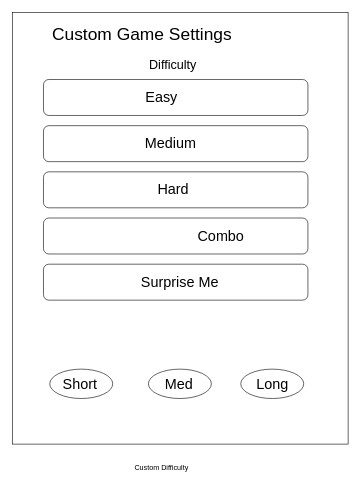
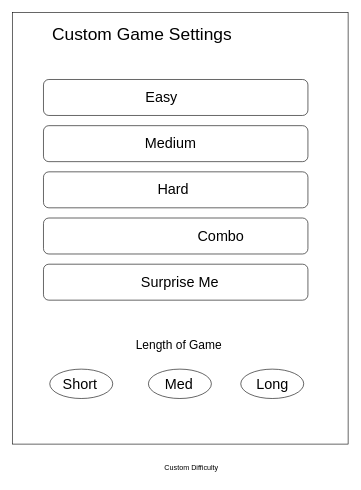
  <mxCell id="0" />
  <mxCell id="1" parent="0" />
  <mxCell id="2" value="" style="rounded=0;whiteSpace=wrap;html=1;direction=south;" parent="1" vertex="1"><mxGeometry x="20" y="20" width="560" height="720" as="geometry" /></mxCell>
- <mxCell id="3" value="Custom Difficulty" style="text;html=1;strokeColor=none;fillColor=none;align=center;verticalAlign=middle;whiteSpace=wrap;rounded=0;" vertex="1" parent="1"><mxGeometry x="204" y="765" width="130" height="30" as="geometry" /></mxCell>
+ <mxCell id="3" value="Custom Difficulty" style="text;html=1;strokeColor=none;fillColor=none;align=center;verticalAlign=middle;whiteSpace=wrap;rounded=0;" vertex="1" parent="1"><mxGeometry x="254" y="765" width="130" height="30" as="geometry" /></mxCell>
  <mxCell id="4" value="" style="rounded=1;whiteSpace=wrap;html=1;fontSize=24;" vertex="1" parent="1"><mxGeometry x="72" y="132" width="441" height="60" as="geometry" /></mxCell>
  <mxCell id="5" value="&lt;font style=&quot;font-size: 29px&quot;&gt;Custom Game Settings&lt;/font&gt;" style="text;html=1;strokeColor=none;fillColor=none;align=center;verticalAlign=middle;whiteSpace=wrap;rounded=0;fontSize=24;" vertex="1" parent="1"><mxGeometry x="58" y="41" width="357" height="30" as="geometry" /></mxCell>
  <mxCell id="6" value="" style="ellipse;whiteSpace=wrap;html=1;fontSize=24;" vertex="1" parent="1"><mxGeometry x="82.5" y="615" width="105" height="49" as="geometry" /></mxCell>
  <mxCell id="7" value="" style="ellipse;whiteSpace=wrap;html=1;fontSize=24;" vertex="1" parent="1"><mxGeometry x="247" y="615" width="105" height="49" as="geometry" /></mxCell>
  <mxCell id="8" value="" style="ellipse;whiteSpace=wrap;html=1;fontSize=24;" vertex="1" parent="1"><mxGeometry x="401" y="615" width="105" height="49" as="geometry" /></mxCell>
  <mxCell id="9" value="Short" style="text;html=1;strokeColor=none;fillColor=none;align=center;verticalAlign=middle;whiteSpace=wrap;rounded=0;fontSize=24;" vertex="1" parent="1"><mxGeometry x="103" y="624.5" width="60" height="30" as="geometry" /></mxCell>
  <mxCell id="10" value="Med" style="text;html=1;strokeColor=none;fillColor=none;align=center;verticalAlign=middle;whiteSpace=wrap;rounded=0;fontSize=24;" vertex="1" parent="1"><mxGeometry x="268" y="624.5" width="60" height="30" as="geometry" /></mxCell>
  <mxCell id="11" value="Long" style="text;html=1;strokeColor=none;fillColor=none;align=center;verticalAlign=middle;whiteSpace=wrap;rounded=0;fontSize=24;" vertex="1" parent="1"><mxGeometry x="423.5" y="624.5" width="60" height="30" as="geometry" /></mxCell>
  <mxCell id="12" value="" style="rounded=1;whiteSpace=wrap;html=1;fontSize=24;" vertex="1" parent="1"><mxGeometry x="72" y="209" width="441" height="60" as="geometry" /></mxCell>
  <mxCell id="13" value="" style="rounded=1;whiteSpace=wrap;html=1;fontSize=24;" vertex="1" parent="1"><mxGeometry x="72" y="286" width="441" height="60" as="geometry" /></mxCell>
  <mxCell id="14" value="" style="rounded=1;whiteSpace=wrap;html=1;fontSize=24;" vertex="1" parent="1"><mxGeometry x="72" y="363" width="441" height="60" as="geometry" /></mxCell>
  <mxCell id="15" value="" style="rounded=1;whiteSpace=wrap;html=1;fontSize=24;" vertex="1" parent="1"><mxGeometry x="72" y="440" width="441" height="60" as="geometry" /></mxCell>
  <mxCell id="16" value="Easy" style="text;html=1;strokeColor=none;fillColor=none;align=center;verticalAlign=middle;whiteSpace=wrap;rounded=0;fontSize=24;" vertex="1" parent="1"><mxGeometry x="239" y="147" width="60" height="30" as="geometry" /></mxCell>
  <mxCell id="17" value="Medium" style="text;html=1;strokeColor=none;fillColor=none;align=center;verticalAlign=middle;whiteSpace=wrap;rounded=0;fontSize=24;" vertex="1" parent="1"><mxGeometry x="254" y="224" width="60" height="30" as="geometry" /></mxCell>
  <mxCell id="18" value="Hard" style="text;html=1;strokeColor=none;fillColor=none;align=center;verticalAlign=middle;whiteSpace=wrap;rounded=0;fontSize=24;" vertex="1" parent="1"><mxGeometry x="254" y="301" width="68.5" height="30" as="geometry" /></mxCell>
  <mxCell id="19" value="Combo" style="text;html=1;strokeColor=none;fillColor=none;align=center;verticalAlign=middle;whiteSpace=wrap;rounded=0;fontSize=24;" vertex="1" parent="1"><mxGeometry x="337.5" y="378" width="60" height="30" as="geometry" /></mxCell>
  <mxCell id="20" value="Surprise Me" style="text;html=1;strokeColor=none;fillColor=none;align=center;verticalAlign=middle;whiteSpace=wrap;rounded=0;fontSize=24;" vertex="1" parent="1"><mxGeometry x="212" y="455" width="175" height="30" as="geometry" /></mxCell>
- <mxCell id="22" value="&lt;font style=&quot;font-size: 21px&quot;&gt;Difficulty&lt;/font&gt;" style="text;html=1;strokeColor=none;fillColor=none;align=center;verticalAlign=middle;whiteSpace=wrap;rounded=0;fontSize=29;" vertex="1" parent="1"><mxGeometry x="258.25" y="90" width="60" height="30" as="geometry" /></mxCell>
+ <mxCell id="21" value="&lt;font style=&quot;font-size: 20px&quot;&gt;Length of Game&lt;/font&gt;" style="text;html=1;strokeColor=none;fillColor=none;align=center;verticalAlign=middle;whiteSpace=wrap;rounded=0;fontSize=24;" vertex="1" parent="1"><mxGeometry x="144" y="559" width="308" height="30" as="geometry" /></mxCell>
